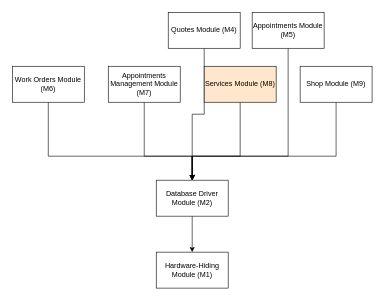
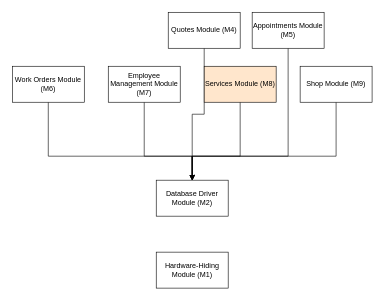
  <mxCell id="0" />
  <mxCell id="1" parent="0" />
- <mxCell id="2" style="edgeStyle=orthogonalEdgeStyle;rounded=0;orthogonalLoop=1;jettySize=auto;html=1;exitX=0.5;exitY=1;exitDx=0;exitDy=0;entryX=0.5;entryY=0;entryDx=0;entryDy=0;" parent="1" source="3" target="16" edge="1"><mxGeometry relative="1" as="geometry" /></mxCell>
  <mxCell id="3" value="Database Driver Module (M2)" style="rounded=0;whiteSpace=wrap;html=1;" parent="1" vertex="1"><mxGeometry x="260" y="300" width="120" height="60" as="geometry" /></mxCell>
  <mxCell id="4" style="edgeStyle=orthogonalEdgeStyle;rounded=0;orthogonalLoop=1;jettySize=auto;html=1;exitX=0.5;exitY=1;exitDx=0;exitDy=0;entryX=0.5;entryY=0;entryDx=0;entryDy=0;" parent="1" source="5" target="3" edge="1"><mxGeometry relative="1" as="geometry" /></mxCell>
  <mxCell id="5" value="Quotes Module (M4)" style="rounded=0;whiteSpace=wrap;html=1;" parent="1" vertex="1"><mxGeometry x="280" y="20" width="120" height="60" as="geometry" /></mxCell>
  <mxCell id="6" style="edgeStyle=orthogonalEdgeStyle;rounded=0;orthogonalLoop=1;jettySize=auto;html=1;exitX=0.5;exitY=1;exitDx=0;exitDy=0;entryX=0.5;entryY=0;entryDx=0;entryDy=0;" parent="1" source="7" target="3" edge="1"><mxGeometry relative="1" as="geometry"><Array as="points"><mxPoint x="480" y="260" /><mxPoint x="320" y="260" /></Array></mxGeometry></mxCell>
  <mxCell id="7" value="Appointments Module (M5)" style="rounded=0;whiteSpace=wrap;html=1;" parent="1" vertex="1"><mxGeometry x="420" y="20" width="120" height="60" as="geometry" /></mxCell>
  <mxCell id="8" style="edgeStyle=orthogonalEdgeStyle;rounded=0;orthogonalLoop=1;jettySize=auto;html=1;exitX=0.5;exitY=1;exitDx=0;exitDy=0;entryX=0.5;entryY=0;entryDx=0;entryDy=0;" parent="1" source="9" target="3" edge="1"><mxGeometry relative="1" as="geometry"><Array as="points"><mxPoint x="560" y="260" /><mxPoint x="320" y="260" /></Array></mxGeometry></mxCell>
  <mxCell id="9" value="Shop Module (M9)" style="rounded=0;whiteSpace=wrap;html=1;" parent="1" vertex="1"><mxGeometry x="500" y="110" width="120" height="60" as="geometry" /></mxCell>
  <mxCell id="10" style="edgeStyle=orthogonalEdgeStyle;rounded=0;orthogonalLoop=1;jettySize=auto;html=1;exitX=0.5;exitY=1;exitDx=0;exitDy=0;entryX=0.5;entryY=0;entryDx=0;entryDy=0;" parent="1" source="11" target="3" edge="1"><mxGeometry relative="1" as="geometry"><Array as="points"><mxPoint x="80" y="260" /><mxPoint x="320" y="260" /></Array></mxGeometry></mxCell>
  <mxCell id="11" value="Work Orders Module (M6)" style="rounded=0;whiteSpace=wrap;html=1;" parent="1" vertex="1"><mxGeometry x="20" y="110" width="120" height="60" as="geometry" /></mxCell>
  <mxCell id="12" style="edgeStyle=orthogonalEdgeStyle;rounded=0;orthogonalLoop=1;jettySize=auto;html=1;exitX=0.5;exitY=1;exitDx=0;exitDy=0;entryX=0.5;entryY=0;entryDx=0;entryDy=0;" parent="1" source="13" target="3" edge="1"><mxGeometry relative="1" as="geometry"><Array as="points"><mxPoint x="240" y="260" /><mxPoint x="320" y="260" /></Array></mxGeometry></mxCell>
- <mxCell id="13" value="Appointments Management Module (M7)" style="rounded=0;whiteSpace=wrap;html=1;" parent="1" vertex="1"><mxGeometry x="180" y="110" width="120" height="60" as="geometry" /></mxCell>
+ <mxCell id="13" value="Employee Management Module (M7)" style="rounded=0;whiteSpace=wrap;html=1;" parent="1" vertex="1"><mxGeometry x="180" y="110" width="120" height="60" as="geometry" /></mxCell>
  <mxCell id="14" style="edgeStyle=orthogonalEdgeStyle;rounded=0;orthogonalLoop=1;jettySize=auto;html=1;exitX=0.5;exitY=1;exitDx=0;exitDy=0;entryX=0.5;entryY=0;entryDx=0;entryDy=0;" parent="1" source="15" target="3" edge="1"><mxGeometry relative="1" as="geometry"><Array as="points"><mxPoint x="400" y="260" /><mxPoint x="320" y="260" /></Array></mxGeometry></mxCell>
  <mxCell id="15" value="Services Module (M8)" style="rounded=0;whiteSpace=wrap;html=1;fillColor=#ffe6cc;" parent="1" vertex="1"><mxGeometry x="340" y="110" width="120" height="60" as="geometry" /></mxCell>
  <mxCell id="16" value="Hardware-Hiding Module (M1)" style="rounded=0;whiteSpace=wrap;html=1;" parent="1" vertex="1"><mxGeometry x="260" y="420" width="120" height="60" as="geometry" /></mxCell>
